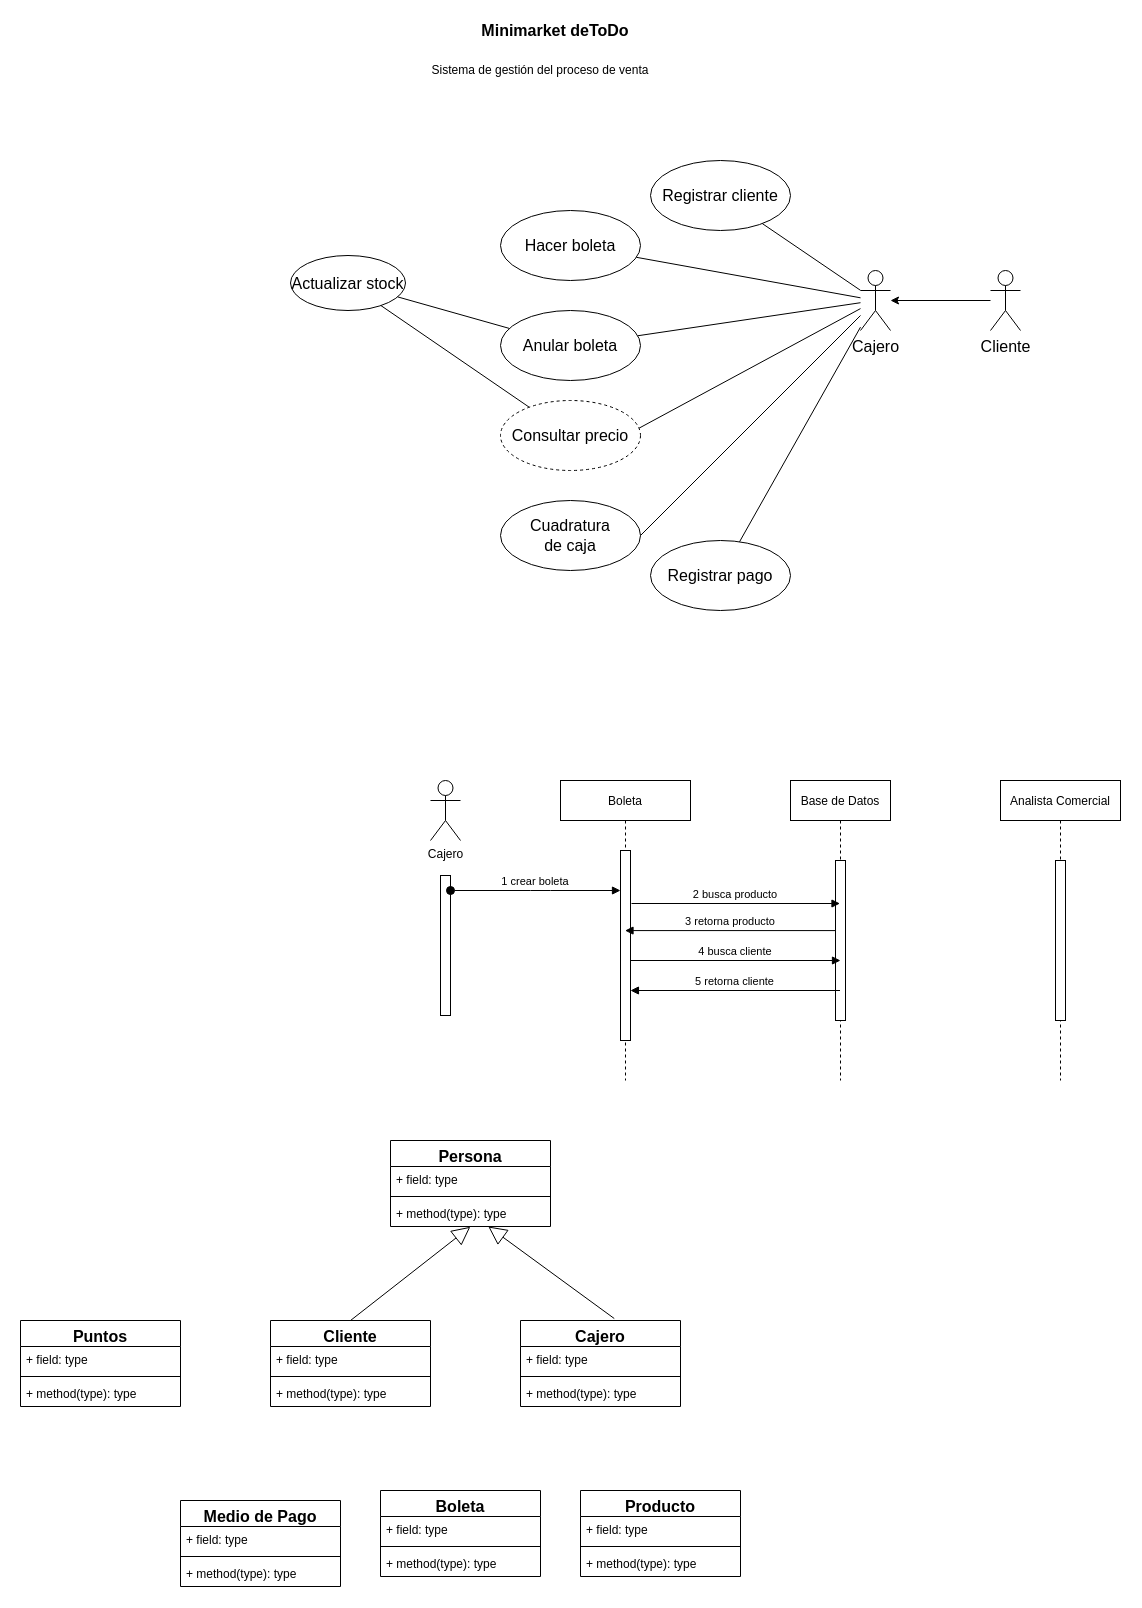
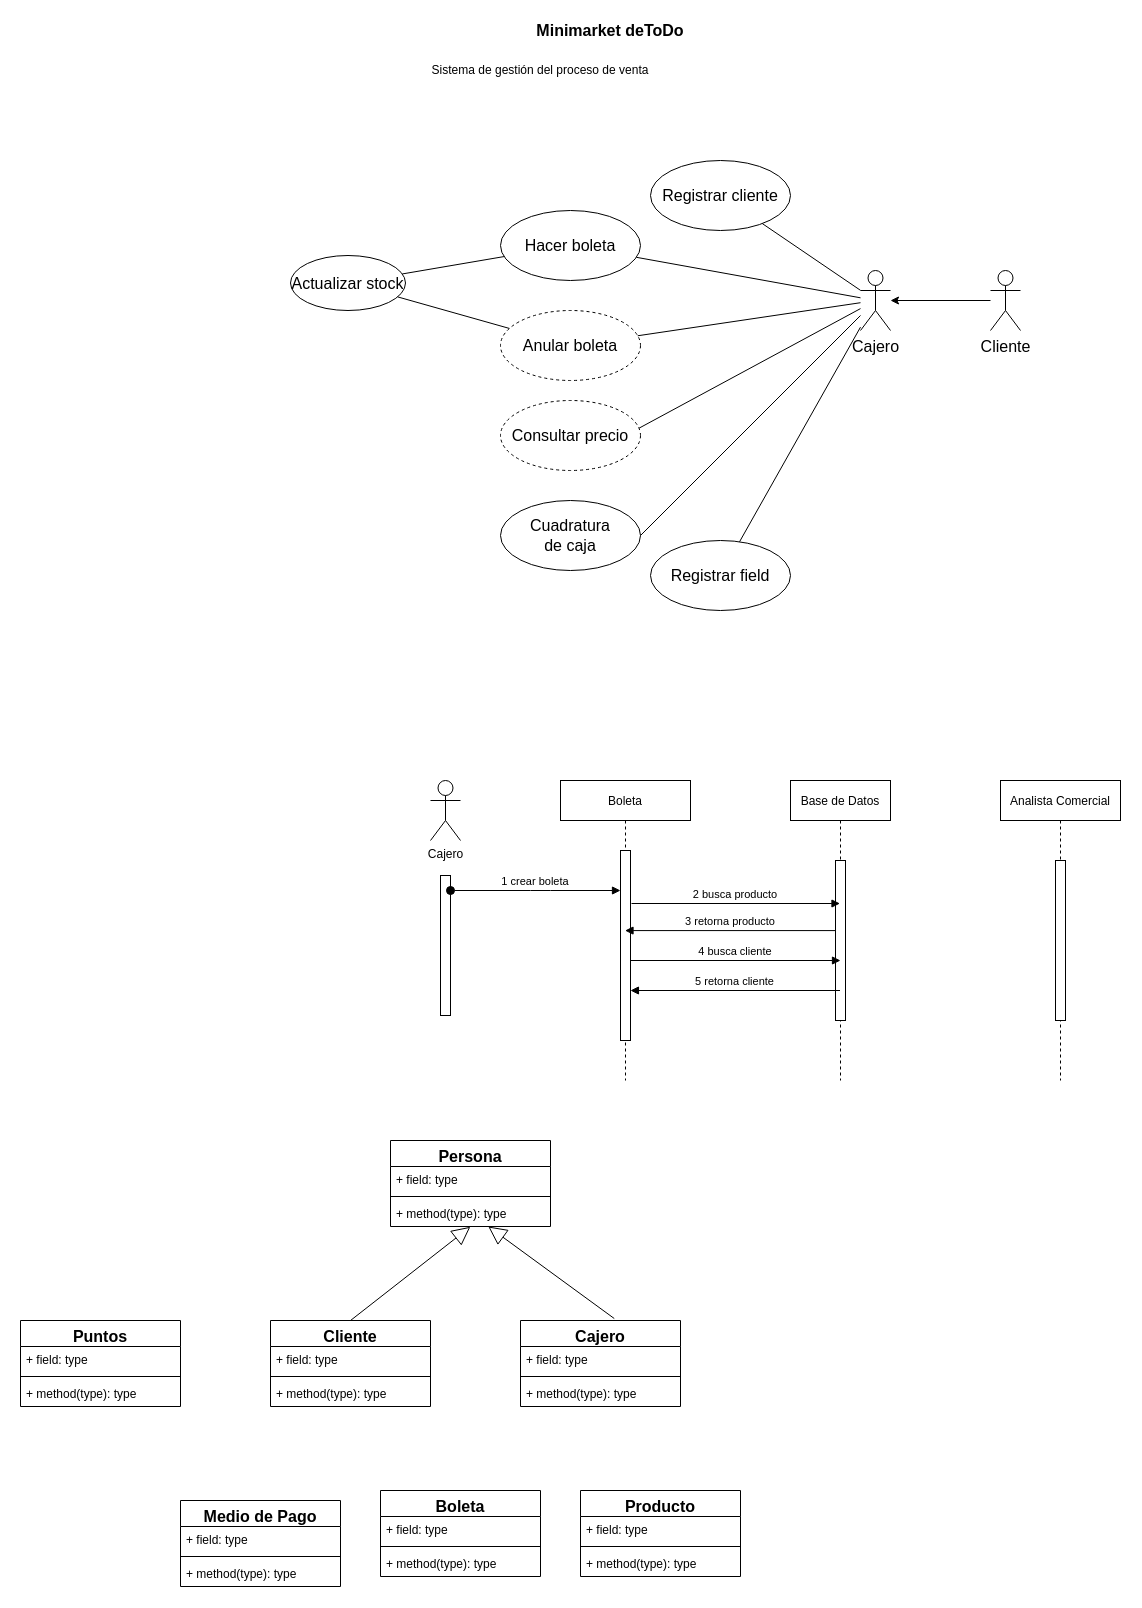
  <mxCell id="0" />
  <mxCell id="1" parent="0" />
  <mxCell id="2" value="Boleta" style="shape=umlLifeline;perimeter=lifelinePerimeter;container=1;collapsible=0;recursiveResize=0;rounded=0;shadow=0;strokeWidth=1;" parent="1" vertex="1"><mxGeometry x="560" y="780" width="130" height="300" as="geometry" /></mxCell>
  <mxCell id="3" value="" style="points=[];perimeter=orthogonalPerimeter;rounded=0;shadow=0;strokeWidth=1;" parent="2" vertex="1"><mxGeometry x="60" y="70" width="10" height="190" as="geometry" /></mxCell>
  <mxCell id="4" value="Base de Datos" style="shape=umlLifeline;perimeter=lifelinePerimeter;container=1;collapsible=0;recursiveResize=0;rounded=0;shadow=0;strokeWidth=1;" parent="1" vertex="1"><mxGeometry x="790" y="780" width="100" height="300" as="geometry" /></mxCell>
  <mxCell id="5" value="" style="points=[];perimeter=orthogonalPerimeter;rounded=0;shadow=0;strokeWidth=1;" parent="4" vertex="1"><mxGeometry x="45" y="80" width="10" height="160" as="geometry" /></mxCell>
  <mxCell id="6" value="2 busca producto" style="verticalAlign=bottom;endArrow=block;shadow=0;strokeWidth=1;" parent="1" target="4" edge="1"><mxGeometry relative="1" as="geometry"><mxPoint x="631" y="903" as="sourcePoint" /></mxGeometry></mxCell>
  <mxCell id="7" value="Cajero" style="shape=umlActor;verticalLabelPosition=bottom;verticalAlign=top;html=1;" vertex="1" parent="1"><mxGeometry x="430" y="780" width="30" height="60" as="geometry" /></mxCell>
  <mxCell id="8" value="Analista Comercial" style="shape=umlLifeline;perimeter=lifelinePerimeter;container=1;collapsible=0;recursiveResize=0;rounded=0;shadow=0;strokeWidth=1;" vertex="1" parent="1"><mxGeometry x="1000" y="780" width="120" height="300" as="geometry" /></mxCell>
  <mxCell id="9" value="" style="points=[];perimeter=orthogonalPerimeter;rounded=0;shadow=0;strokeWidth=1;" vertex="1" parent="8"><mxGeometry x="55" y="80" width="10" height="160" as="geometry" /></mxCell>
  <mxCell id="10" value="" style="html=1;points=[];perimeter=orthogonalPerimeter;" vertex="1" parent="1"><mxGeometry x="440" y="875" width="10" height="140" as="geometry" /></mxCell>
  <mxCell id="11" value="1 crear boleta" style="verticalAlign=bottom;startArrow=oval;endArrow=block;startSize=8;shadow=0;strokeWidth=1;" parent="1" target="3" edge="1" source="10"><mxGeometry relative="1" as="geometry"><mxPoint x="470" y="860" as="sourcePoint" /><Array as="points"><mxPoint x="540" y="890" /></Array></mxGeometry></mxCell>
- <mxCell id="12" value="Minimarket deToDo" style="text;html=1;strokeColor=none;fillColor=none;align=center;verticalAlign=middle;whiteSpace=wrap;rounded=0;fontStyle=1;fontSize=16;" vertex="1" parent="1"><mxGeometry y="20" width="190" height="20" as="geometry" x="460" /></mxCell>
+ <mxCell id="12" value="Minimarket deToDo" style="text;html=1;strokeColor=none;fillColor=none;align=center;verticalAlign=middle;whiteSpace=wrap;rounded=0;fontStyle=1;fontSize=16;" vertex="1" parent="1"><mxGeometry x="515" y="20" width="190" height="20" as="geometry" /></mxCell>
  <mxCell id="13" value="Sistema de gestión del proceso de venta" style="text;html=1;strokeColor=none;fillColor=none;align=center;verticalAlign=middle;whiteSpace=wrap;rounded=0;" vertex="1" parent="1"><mxGeometry x="420" y="60" width="240" height="20" as="geometry" /></mxCell>
  <mxCell id="14" value="Cajero" style="shape=umlActor;verticalLabelPosition=bottom;verticalAlign=top;html=1;fontSize=16;" vertex="1" parent="1"><mxGeometry x="860" y="270" width="30" height="60" as="geometry" /></mxCell>
  <mxCell id="15" style="edgeStyle=orthogonalEdgeStyle;rounded=0;orthogonalLoop=1;jettySize=auto;html=1;fontSize=16;" edge="1" parent="1" source="16" target="14"><mxGeometry relative="1" as="geometry" /></mxCell>
  <mxCell id="16" value="Cliente" style="shape=umlActor;verticalLabelPosition=bottom;verticalAlign=top;html=1;fontSize=16;" vertex="1" parent="1"><mxGeometry x="990" y="270" width="30" height="60" as="geometry" /></mxCell>
  <mxCell id="17" value="Hacer boleta" style="ellipse;whiteSpace=wrap;html=1;fontSize=16;" vertex="1" parent="1"><mxGeometry x="500" y="210" width="140" height="70" as="geometry" /></mxCell>
  <mxCell id="18" value="Actualizar stock" style="ellipse;whiteSpace=wrap;html=1;fontSize=16;" vertex="1" parent="1"><mxGeometry x="290" y="255" width="115" height="55" as="geometry" /></mxCell>
- <mxCell id="19" value="" style="endArrow=none;html=1;fontSize=16;" edge="1" parent="1" source="18" target="20"><mxGeometry width="50" height="50" relative="1" as="geometry"><mxPoint x="610" as="sourcePoint" y="520" /><mxPoint x="600" y="370" as="targetPoint" /></mxGeometry></mxCell>
+ <mxCell id="19" value="" style="endArrow=none;html=1;fontSize=16;" edge="1" parent="1" source="18" target="17"><mxGeometry width="50" height="50" relative="1" as="geometry"><mxPoint x="610" as="sourcePoint" y="520" /><mxPoint x="600" y="370" as="targetPoint" /></mxGeometry></mxCell>
  <mxCell id="20" value="Consultar precio" style="ellipse;whiteSpace=wrap;html=1;fontSize=16;dashed=1;" vertex="1" parent="1"><mxGeometry x="500" y="400" width="140" height="70" as="geometry" /></mxCell>
  <mxCell id="21" value="" style="endArrow=none;html=1;fontSize=16;" edge="1" parent="1" source="17" target="14"><mxGeometry width="50" height="50" relative="1" as="geometry"><mxPoint x="665" y="315" as="sourcePoint" /><mxPoint x="715" y="265" as="targetPoint" /></mxGeometry></mxCell>
- <mxCell id="22" value="Anular boleta" style="ellipse;whiteSpace=wrap;html=1;fontSize=16;" vertex="1" parent="1"><mxGeometry x="500" y="310" width="140" height="70" as="geometry" /></mxCell>
+ <mxCell id="22" value="Anular boleta" style="ellipse;whiteSpace=wrap;html=1;fontSize=16;dashed=1;" vertex="1" parent="1"><mxGeometry x="500" y="310" width="140" height="70" as="geometry" /></mxCell>
  <mxCell id="23" value="" style="endArrow=none;html=1;fontSize=16;exitX=0.989;exitY=0.396;exitDx=0;exitDy=0;exitPerimeter=0;" edge="1" parent="1" source="20" target="14"><mxGeometry width="50" height="50" relative="1" as="geometry"><mxPoint x="570" y="430" as="sourcePoint" /><mxPoint x="620" y="380" as="targetPoint" /></mxGeometry></mxCell>
  <mxCell id="24" value="" style="endArrow=none;html=1;fontSize=16;" edge="1" parent="1" source="22" target="14"><mxGeometry width="50" height="50" relative="1" as="geometry"><mxPoint x="570" y="430" as="sourcePoint" /><mxPoint x="620" y="380" as="targetPoint" /></mxGeometry></mxCell>
  <mxCell id="25" value="" style="endArrow=none;html=1;fontSize=16;" edge="1" parent="1" source="18" target="22"><mxGeometry width="50" height="50" relative="1" as="geometry"><mxPoint x="550" y="380" as="sourcePoint" /><mxPoint x="600" y="330" as="targetPoint" /></mxGeometry></mxCell>
  <mxCell id="26" value="Cuadratura&lt;br&gt;de caja" style="ellipse;whiteSpace=wrap;html=1;fontSize=16;" vertex="1" parent="1"><mxGeometry x="500" y="500" width="140" height="70" as="geometry" /></mxCell>
  <mxCell id="27" value="" style="endArrow=none;html=1;fontSize=16;exitX=1;exitY=0.5;exitDx=0;exitDy=0;" edge="1" parent="1" source="26" target="14"><mxGeometry width="50" height="50" relative="1" as="geometry"><mxPoint x="720" y="460" as="sourcePoint" /><mxPoint x="770" y="410" as="targetPoint" /></mxGeometry></mxCell>
  <mxCell id="28" value="" style="endArrow=block;endSize=16;endFill=0;html=1;fontSize=16;entryX=0.499;entryY=1.011;entryDx=0;entryDy=0;entryPerimeter=0;exitX=0.5;exitY=0;exitDx=0;exitDy=0;" edge="1" parent="1" source="30" target="41"><mxGeometry width="160" relative="1" as="geometry"><mxPoint x="320" y="1360" as="sourcePoint" /><mxPoint x="480" y="1360" as="targetPoint" /></mxGeometry></mxCell>
  <mxCell id="29" value="" style="endArrow=block;endSize=16;endFill=0;html=1;fontSize=16;exitX=0.586;exitY=-0.023;exitDx=0;exitDy=0;exitPerimeter=0;" edge="1" parent="1" source="34" target="41"><mxGeometry width="160" relative="1" as="geometry"><mxPoint x="310" y="1380" as="sourcePoint" /><mxPoint y="1290" as="targetPoint" x="460" /></mxGeometry></mxCell>
  <mxCell id="30" value="Cliente" style="swimlane;fontStyle=1;align=center;verticalAlign=top;childLayout=stackLayout;horizontal=1;startSize=26;horizontalStack=0;resizeParent=1;resizeParentMax=0;resizeLast=0;collapsible=1;marginBottom=0;fontSize=16;" vertex="1" parent="1"><mxGeometry x="270" y="1320" width="160" height="86" as="geometry" /></mxCell>
  <mxCell id="31" value="+ field: type" style="text;strokeColor=none;fillColor=none;align=left;verticalAlign=top;spacingLeft=4;spacingRight=4;overflow=hidden;rotatable=0;points=[[0,0.5],[1,0.5]];portConstraint=eastwest;" vertex="1" parent="30"><mxGeometry y="26" width="160" height="26" as="geometry" /></mxCell>
  <mxCell id="32" value="" style="line;strokeWidth=1;fillColor=none;align=left;verticalAlign=middle;spacingTop=-1;spacingLeft=3;spacingRight=3;rotatable=0;labelPosition=right;points=[];portConstraint=eastwest;" vertex="1" parent="30"><mxGeometry y="52" width="160" height="8" as="geometry" /></mxCell>
  <mxCell id="33" value="+ method(type): type" style="text;strokeColor=none;fillColor=none;align=left;verticalAlign=top;spacingLeft=4;spacingRight=4;overflow=hidden;rotatable=0;points=[[0,0.5],[1,0.5]];portConstraint=eastwest;" vertex="1" parent="30"><mxGeometry y="60" width="160" height="26" as="geometry" /></mxCell>
  <mxCell id="34" value="Cajero" style="swimlane;fontStyle=1;align=center;verticalAlign=top;childLayout=stackLayout;horizontal=1;startSize=26;horizontalStack=0;resizeParent=1;resizeParentMax=0;resizeLast=0;collapsible=1;marginBottom=0;fontSize=16;" vertex="1" parent="1"><mxGeometry x="520" y="1320" width="160" height="86" as="geometry" /></mxCell>
  <mxCell id="35" value="+ field: type" style="text;strokeColor=none;fillColor=none;align=left;verticalAlign=top;spacingLeft=4;spacingRight=4;overflow=hidden;rotatable=0;points=[[0,0.5],[1,0.5]];portConstraint=eastwest;" vertex="1" parent="34"><mxGeometry y="26" width="160" height="26" as="geometry" /></mxCell>
  <mxCell id="36" value="" style="line;strokeWidth=1;fillColor=none;align=left;verticalAlign=middle;spacingTop=-1;spacingLeft=3;spacingRight=3;rotatable=0;labelPosition=right;points=[];portConstraint=eastwest;" vertex="1" parent="34"><mxGeometry y="52" width="160" height="8" as="geometry" /></mxCell>
  <mxCell id="37" value="+ method(type): type" style="text;strokeColor=none;fillColor=none;align=left;verticalAlign=top;spacingLeft=4;spacingRight=4;overflow=hidden;rotatable=0;points=[[0,0.5],[1,0.5]];portConstraint=eastwest;" vertex="1" parent="34"><mxGeometry y="60" width="160" height="26" as="geometry" /></mxCell>
  <mxCell id="38" value="Persona" style="swimlane;fontStyle=1;align=center;verticalAlign=top;childLayout=stackLayout;horizontal=1;startSize=26;horizontalStack=0;resizeParent=1;resizeParentMax=0;resizeLast=0;collapsible=1;marginBottom=0;fontSize=16;" vertex="1" parent="1"><mxGeometry x="390" y="1140" width="160" height="86" as="geometry" /></mxCell>
  <mxCell id="39" value="+ field: type" style="text;strokeColor=none;fillColor=none;align=left;verticalAlign=top;spacingLeft=4;spacingRight=4;overflow=hidden;rotatable=0;points=[[0,0.5],[1,0.5]];portConstraint=eastwest;" vertex="1" parent="38"><mxGeometry y="26" width="160" height="26" as="geometry" /></mxCell>
  <mxCell id="40" value="" style="line;strokeWidth=1;fillColor=none;align=left;verticalAlign=middle;spacingTop=-1;spacingLeft=3;spacingRight=3;rotatable=0;labelPosition=right;points=[];portConstraint=eastwest;" vertex="1" parent="38"><mxGeometry y="52" width="160" height="8" as="geometry" /></mxCell>
  <mxCell id="41" value="+ method(type): type" style="text;strokeColor=none;fillColor=none;align=left;verticalAlign=top;spacingLeft=4;spacingRight=4;overflow=hidden;rotatable=0;points=[[0,0.5],[1,0.5]];portConstraint=eastwest;" vertex="1" parent="38"><mxGeometry y="60" width="160" height="26" as="geometry" /></mxCell>
  <mxCell id="42" value="Puntos" style="swimlane;fontStyle=1;align=center;verticalAlign=top;childLayout=stackLayout;horizontal=1;startSize=26;horizontalStack=0;resizeParent=1;resizeParentMax=0;resizeLast=0;collapsible=1;marginBottom=0;fontSize=16;" vertex="1" parent="1"><mxGeometry x="20" y="1320" width="160" height="86" as="geometry" /></mxCell>
  <mxCell id="43" value="+ field: type" style="text;strokeColor=none;fillColor=none;align=left;verticalAlign=top;spacingLeft=4;spacingRight=4;overflow=hidden;rotatable=0;points=[[0,0.5],[1,0.5]];portConstraint=eastwest;" vertex="1" parent="42"><mxGeometry y="26" width="160" height="26" as="geometry" /></mxCell>
  <mxCell id="44" value="" style="line;strokeWidth=1;fillColor=none;align=left;verticalAlign=middle;spacingTop=-1;spacingLeft=3;spacingRight=3;rotatable=0;labelPosition=right;points=[];portConstraint=eastwest;" vertex="1" parent="42"><mxGeometry y="52" width="160" height="8" as="geometry" /></mxCell>
  <mxCell id="45" value="+ method(type): type" style="text;strokeColor=none;fillColor=none;align=left;verticalAlign=top;spacingLeft=4;spacingRight=4;overflow=hidden;rotatable=0;points=[[0,0.5],[1,0.5]];portConstraint=eastwest;" vertex="1" parent="42"><mxGeometry y="60" width="160" height="26" as="geometry" /></mxCell>
  <mxCell id="46" value="Boleta" style="swimlane;fontStyle=1;align=center;verticalAlign=top;childLayout=stackLayout;horizontal=1;startSize=26;horizontalStack=0;resizeParent=1;resizeParentMax=0;resizeLast=0;collapsible=1;marginBottom=0;fontSize=16;" vertex="1" parent="1"><mxGeometry x="380" y="1490" width="160" height="86" as="geometry" /></mxCell>
  <mxCell id="47" value="+ field: type" style="text;strokeColor=none;fillColor=none;align=left;verticalAlign=top;spacingLeft=4;spacingRight=4;overflow=hidden;rotatable=0;points=[[0,0.5],[1,0.5]];portConstraint=eastwest;" vertex="1" parent="46"><mxGeometry y="26" width="160" height="26" as="geometry" /></mxCell>
  <mxCell id="48" value="" style="line;strokeWidth=1;fillColor=none;align=left;verticalAlign=middle;spacingTop=-1;spacingLeft=3;spacingRight=3;rotatable=0;labelPosition=right;points=[];portConstraint=eastwest;" vertex="1" parent="46"><mxGeometry y="52" width="160" height="8" as="geometry" /></mxCell>
  <mxCell id="49" value="+ method(type): type" style="text;strokeColor=none;fillColor=none;align=left;verticalAlign=top;spacingLeft=4;spacingRight=4;overflow=hidden;rotatable=0;points=[[0,0.5],[1,0.5]];portConstraint=eastwest;" vertex="1" parent="46"><mxGeometry y="60" width="160" height="26" as="geometry" /></mxCell>
  <mxCell id="50" value="Medio de Pago" style="swimlane;fontStyle=1;align=center;verticalAlign=top;childLayout=stackLayout;horizontal=1;startSize=26;horizontalStack=0;resizeParent=1;resizeParentMax=0;resizeLast=0;collapsible=1;marginBottom=0;fontSize=16;" vertex="1" parent="1"><mxGeometry x="180" y="1500" width="160" height="86" as="geometry" /></mxCell>
  <mxCell id="51" value="+ field: type" style="text;strokeColor=none;fillColor=none;align=left;verticalAlign=top;spacingLeft=4;spacingRight=4;overflow=hidden;rotatable=0;points=[[0,0.5],[1,0.5]];portConstraint=eastwest;" vertex="1" parent="50"><mxGeometry y="26" width="160" height="26" as="geometry" /></mxCell>
  <mxCell id="52" value="" style="line;strokeWidth=1;fillColor=none;align=left;verticalAlign=middle;spacingTop=-1;spacingLeft=3;spacingRight=3;rotatable=0;labelPosition=right;points=[];portConstraint=eastwest;" vertex="1" parent="50"><mxGeometry y="52" width="160" height="8" as="geometry" /></mxCell>
  <mxCell id="53" value="+ method(type): type" style="text;strokeColor=none;fillColor=none;align=left;verticalAlign=top;spacingLeft=4;spacingRight=4;overflow=hidden;rotatable=0;points=[[0,0.5],[1,0.5]];portConstraint=eastwest;" vertex="1" parent="50"><mxGeometry y="60" width="160" height="26" as="geometry" /></mxCell>
  <mxCell id="54" value="Producto" style="swimlane;fontStyle=1;align=center;verticalAlign=top;childLayout=stackLayout;horizontal=1;startSize=26;horizontalStack=0;resizeParent=1;resizeParentMax=0;resizeLast=0;collapsible=1;marginBottom=0;fontSize=16;" vertex="1" parent="1"><mxGeometry x="580" y="1490" width="160" height="86" as="geometry" /></mxCell>
  <mxCell id="55" value="+ field: type" style="text;strokeColor=none;fillColor=none;align=left;verticalAlign=top;spacingLeft=4;spacingRight=4;overflow=hidden;rotatable=0;points=[[0,0.5],[1,0.5]];portConstraint=eastwest;" vertex="1" parent="54"><mxGeometry y="26" width="160" height="26" as="geometry" /></mxCell>
  <mxCell id="56" value="" style="line;strokeWidth=1;fillColor=none;align=left;verticalAlign=middle;spacingTop=-1;spacingLeft=3;spacingRight=3;rotatable=0;labelPosition=right;points=[];portConstraint=eastwest;" vertex="1" parent="54"><mxGeometry y="52" width="160" height="8" as="geometry" /></mxCell>
  <mxCell id="57" value="+ method(type): type" style="text;strokeColor=none;fillColor=none;align=left;verticalAlign=top;spacingLeft=4;spacingRight=4;overflow=hidden;rotatable=0;points=[[0,0.5],[1,0.5]];portConstraint=eastwest;" vertex="1" parent="54"><mxGeometry y="60" width="160" height="26" as="geometry" /></mxCell>
  <mxCell id="58" value="3 retorna producto" style="verticalAlign=bottom;endArrow=block;shadow=0;strokeWidth=1;exitX=0;exitY=0.438;exitDx=0;exitDy=0;exitPerimeter=0;" edge="1" parent="1" source="5" target="2"><mxGeometry relative="1" as="geometry"><mxPoint x="830" y="958" as="sourcePoint" /><mxPoint x="631" y="927" as="targetPoint" /></mxGeometry></mxCell>
  <mxCell id="59" value="4 busca cliente" style="verticalAlign=bottom;endArrow=block;shadow=0;strokeWidth=1;exitX=0;exitY=0.438;exitDx=0;exitDy=0;exitPerimeter=0;" edge="1" parent="1"><mxGeometry relative="1" as="geometry"><mxPoint x="629.929" y="960" as="sourcePoint" /><mxPoint x="840" y="960" as="targetPoint" /></mxGeometry></mxCell>
  <mxCell id="60" value="5 retorna cliente" style="verticalAlign=bottom;endArrow=block;shadow=0;strokeWidth=1;" edge="1" parent="1" source="4"><mxGeometry relative="1" as="geometry"><mxPoint x="800" y="990" as="sourcePoint" /><mxPoint x="629.929" y="990" as="targetPoint" /></mxGeometry></mxCell>
  <mxCell id="61" value="Registrar cliente" style="ellipse;whiteSpace=wrap;html=1;fontSize=16;" vertex="1" parent="1"><mxGeometry x="650" y="160" width="140" height="70" as="geometry" /></mxCell>
- <mxCell id="62" value="Registrar pago" style="ellipse;whiteSpace=wrap;html=1;fontSize=16;" vertex="1" parent="1"><mxGeometry x="650" y="540" width="140" height="70" as="geometry" /></mxCell>
+ <mxCell id="62" value="Registrar field" style="ellipse;whiteSpace=wrap;html=1;fontSize=16;" vertex="1" parent="1"><mxGeometry x="650" y="540" width="140" height="70" as="geometry" /></mxCell>
  <mxCell id="63" value="" style="endArrow=none;html=1;fontSize=16;" edge="1" parent="1" source="62" target="14"><mxGeometry width="50" height="50" relative="1" as="geometry"><mxPoint x="650" y="545" as="sourcePoint" /><mxPoint x="810" y="310" as="targetPoint" /></mxGeometry></mxCell>
  <mxCell id="64" value="" style="endArrow=none;html=1;fontSize=16;" edge="1" parent="1" source="61" target="14"><mxGeometry width="50" height="50" relative="1" as="geometry"><mxPoint x="660" y="555" as="sourcePoint" /><mxPoint x="830" y="329.865" as="targetPoint" /></mxGeometry></mxCell>
